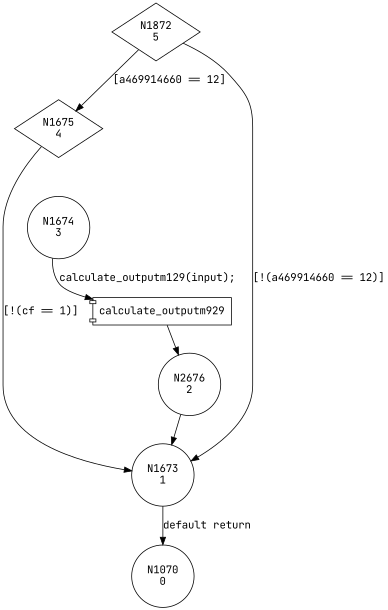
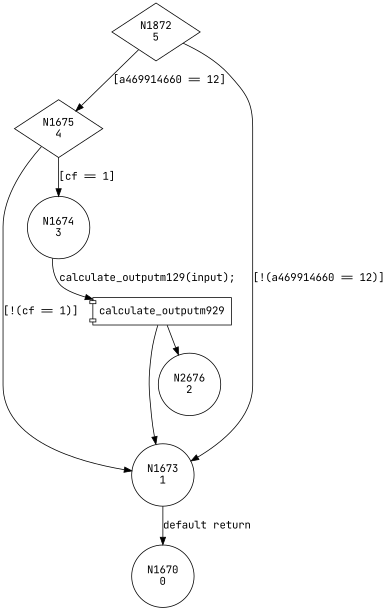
  digraph {
    fontname="JetBrains Mono"
    node [fontname="JetBrains Mono" shape=circle]
    edge [fontname="JetBrains Mono"]
    n1 [label="N1872\n5" shape=diamond]
    n2 [label="N1675\n4" shape=diamond]
    n3 [label="N1673\n1"]
    n4 [label="N1674\n3"]
-   n5 [label="N1070\n0"]
+   n5 [label="N1670\n0"]
    n6 [label=calculate_outputm929 shape=component]
    n7 [label="N2676\n2"]
    n1 -> n2 [label="[a469914660 == 12]"]
    n1 -> n3 [label="[!(a469914660 == 12)]"]
    n2 -> n3 [label="[!(cf == 1)]"]
+   n2 -> n4 [label="[cf == 1]"]
    n3 -> n5 [label="default return"]
    n4 -> n6 [label="calculate_outputm129(input);"]
    n6 -> n7
-   n7 -> n3
+   n6 -> n3
  }
